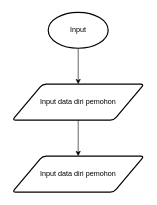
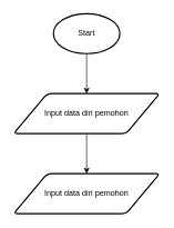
  <mxCell id="0" />
  <mxCell id="1" parent="0" />
  <mxCell id="2" style="edgeStyle=orthogonalEdgeStyle;rounded=0;orthogonalLoop=1;jettySize=auto;html=1;" edge="1" parent="1" source="3" target="5"><mxGeometry relative="1" as="geometry" /></mxCell>
- <mxCell id="3" value="Input" style="strokeWidth=2;html=1;shape=mxgraph.flowchart.start_1;whiteSpace=wrap;" vertex="1" parent="1"><mxGeometry x="80" y="20" width="100" height="60" as="geometry" /></mxCell>
+ <mxCell id="3" value="Start" style="strokeWidth=2;html=1;shape=mxgraph.flowchart.start_1;whiteSpace=wrap;" vertex="1" parent="1"><mxGeometry x="80" y="20" width="100" height="60" as="geometry" /></mxCell>
  <mxCell id="4" style="edgeStyle=orthogonalEdgeStyle;rounded=0;orthogonalLoop=1;jettySize=auto;html=1;" edge="1" parent="1" source="5" target="6"><mxGeometry relative="1" as="geometry" /></mxCell>
  <mxCell id="5" value="Input data diri pemohon" style="shape=parallelogram;html=1;strokeWidth=2;perimeter=parallelogramPerimeter;whiteSpace=wrap;rounded=1;arcSize=12;size=0.23;" vertex="1" parent="1"><mxGeometry x="20" y="140" width="220" height="60" as="geometry" /></mxCell>
  <mxCell id="6" value="Input data diri pemohon" style="shape=parallelogram;html=1;strokeWidth=2;perimeter=parallelogramPerimeter;whiteSpace=wrap;rounded=1;arcSize=12;size=0.23;" vertex="1" parent="1"><mxGeometry x="20" y="260" width="220" height="60" as="geometry" /></mxCell>
